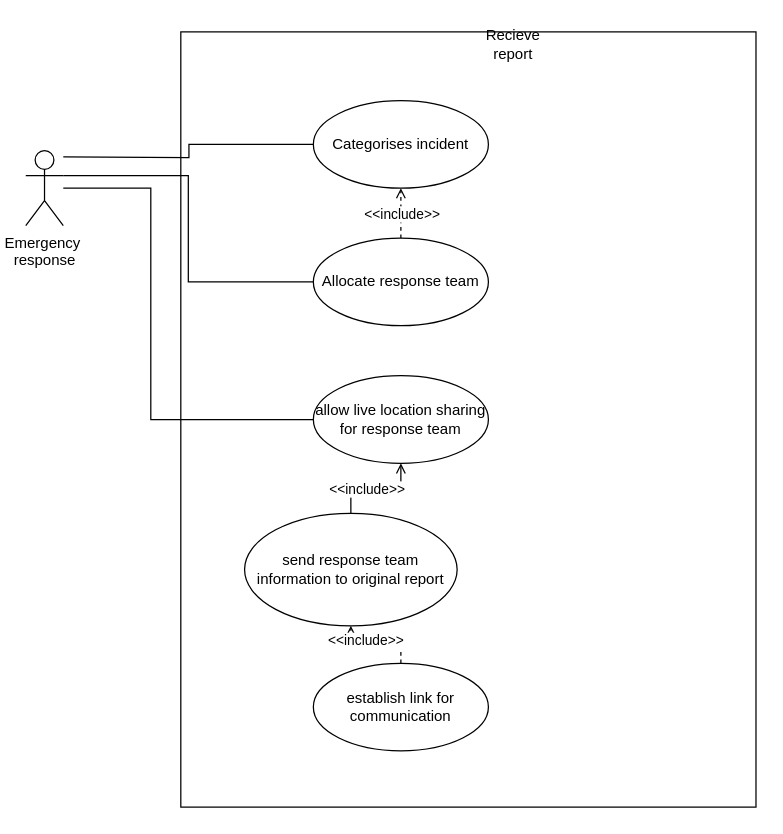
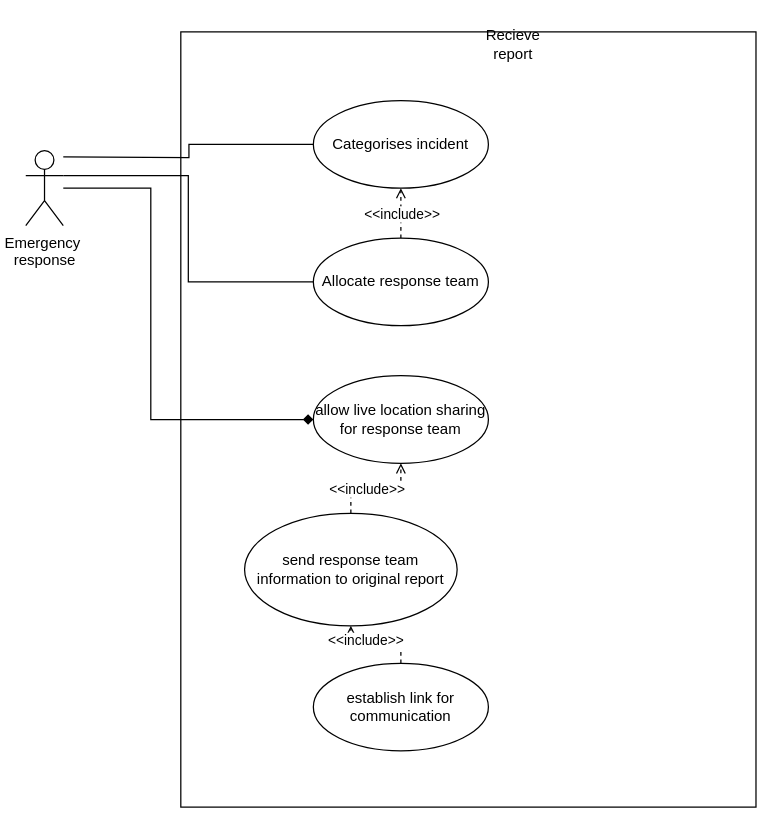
  <mxCell id="0" />
  <mxCell id="1" parent="0" />
  <mxCell id="2" value="" style="rounded=0;whiteSpace=wrap;html=1;" parent="1" vertex="1"><mxGeometry x="144" y="25" width="460" height="620" as="geometry" /></mxCell>
  <mxCell id="3" value="Recieve report" style="text;html=1;align=center;verticalAlign=middle;whiteSpace=wrap;rounded=0;" parent="1" vertex="1"><mxGeometry x="380" y="20" width="60" height="30" as="geometry" /></mxCell>
  <mxCell id="4" style="edgeStyle=orthogonalEdgeStyle;rounded=0;orthogonalLoop=1;jettySize=auto;html=1;entryX=0;entryY=0.5;entryDx=0;entryDy=0;endArrow=none;startFill=0;" parent="1" target="8" edge="1"><mxGeometry relative="1" as="geometry"><mxPoint x="50" y="125" as="sourcePoint" /><mxPoint x="250" y="100" as="targetPoint" /></mxGeometry></mxCell>
  <mxCell id="5" style="edgeStyle=orthogonalEdgeStyle;rounded=0;orthogonalLoop=1;jettySize=auto;html=1;entryX=0;entryY=0.5;entryDx=0;entryDy=0;endArrow=none;startFill=0;" parent="1" source="7" target="11" edge="1"><mxGeometry relative="1" as="geometry"><Array as="points"><mxPoint x="150" y="140" /><mxPoint x="150" y="225" /></Array></mxGeometry></mxCell>
- <mxCell id="6" value="" style="edgeStyle=orthogonalEdgeStyle;rounded=0;orthogonalLoop=1;jettySize=auto;html=1;entryX=0;entryY=0.5;entryDx=0;entryDy=0;endArrow=none;startFill=0;" parent="1" source="7" target="12" edge="1"><mxGeometry relative="1" as="geometry"><Array as="points"><mxPoint x="120" y="150" /><mxPoint x="120" y="335" /></Array></mxGeometry></mxCell>
+ <mxCell id="6" value="" style="edgeStyle=orthogonalEdgeStyle;rounded=0;orthogonalLoop=1;jettySize=auto;html=1;entryX=0;entryY=0.5;entryDx=0;entryDy=0;endArrow=diamond;startFill=0;" parent="1" source="7" target="12" edge="1"><mxGeometry relative="1" as="geometry"><Array as="points"><mxPoint x="120" y="150" /><mxPoint x="120" y="335" /></Array></mxGeometry></mxCell>
  <mxCell id="7" value="&lt;div&gt;Emergency&amp;nbsp;&lt;/div&gt;&lt;div&gt;response&lt;/div&gt;" style="shape=umlActor;verticalLabelPosition=bottom;verticalAlign=top;html=1;outlineConnect=0;" parent="1" vertex="1"><mxGeometry x="20" y="120" width="30" height="60" as="geometry" /></mxCell>
  <mxCell id="8" value="Categorises incident" style="ellipse;whiteSpace=wrap;html=1;" parent="1" vertex="1"><mxGeometry x="250" y="80" width="140" height="70" as="geometry" /></mxCell>
  <mxCell id="9" value="" style="edgeStyle=orthogonalEdgeStyle;rounded=0;orthogonalLoop=1;jettySize=auto;html=1;dashed=1;endArrow=open;endFill=0;" parent="1" source="11" target="8" edge="1"><mxGeometry relative="1" as="geometry" /></mxCell>
  <mxCell id="10" value="&amp;lt;&amp;lt;include&amp;gt;&amp;gt;" style="edgeLabel;html=1;align=center;verticalAlign=middle;resizable=0;points=[];" parent="9" vertex="1" connectable="0"><mxGeometry relative="1" as="geometry"><mxPoint as="offset" /></mxGeometry></mxCell>
  <mxCell id="11" value="Allocate response team" style="ellipse;whiteSpace=wrap;html=1;" parent="1" vertex="1"><mxGeometry x="250" y="190" width="140" height="70" as="geometry" /></mxCell>
  <mxCell id="12" value="allow live location sharing for response team" style="ellipse;whiteSpace=wrap;html=1;" parent="1" vertex="1"><mxGeometry x="250" y="300" width="140" height="70" as="geometry" /></mxCell>
- <mxCell id="13" value="" style="edgeStyle=orthogonalEdgeStyle;rounded=0;orthogonalLoop=1;jettySize=auto;html=1;dashed=0;endArrow=open;endFill=0;" parent="1" source="15" target="12" edge="1"><mxGeometry relative="1" as="geometry" /></mxCell>
+ <mxCell id="13" value="" style="edgeStyle=orthogonalEdgeStyle;rounded=0;orthogonalLoop=1;jettySize=auto;html=1;dashed=1;endArrow=open;endFill=0;" parent="1" source="15" target="12" edge="1"><mxGeometry relative="1" as="geometry" /></mxCell>
  <mxCell id="14" value="&amp;lt;&amp;lt;include&amp;gt;&amp;gt;" style="edgeLabel;html=1;align=center;verticalAlign=middle;resizable=0;points=[];" parent="13" vertex="1" connectable="0"><mxGeometry x="-0.2" relative="1" as="geometry"><mxPoint as="offset" /></mxGeometry></mxCell>
  <mxCell id="15" value="send response team information to original report" style="ellipse;whiteSpace=wrap;html=1;" parent="1" vertex="1"><mxGeometry x="195" y="410" width="170" height="90" as="geometry" /></mxCell>
  <mxCell id="16" value="" style="edgeStyle=orthogonalEdgeStyle;rounded=0;orthogonalLoop=1;jettySize=auto;html=1;dashed=1;endArrow=open;endFill=0;" parent="1" source="18" target="15" edge="1"><mxGeometry relative="1" as="geometry" /></mxCell>
  <mxCell id="17" value="&amp;lt;&amp;lt;include&amp;gt;&amp;gt;" style="edgeLabel;html=1;align=center;verticalAlign=middle;resizable=0;points=[];" parent="16" vertex="1" connectable="0"><mxGeometry x="0.4" y="1" relative="1" as="geometry"><mxPoint as="offset" /></mxGeometry></mxCell>
  <mxCell id="18" value="establish link for communication" style="ellipse;whiteSpace=wrap;html=1;" parent="1" vertex="1"><mxGeometry x="250" y="530" width="140" height="70" as="geometry" /></mxCell>
